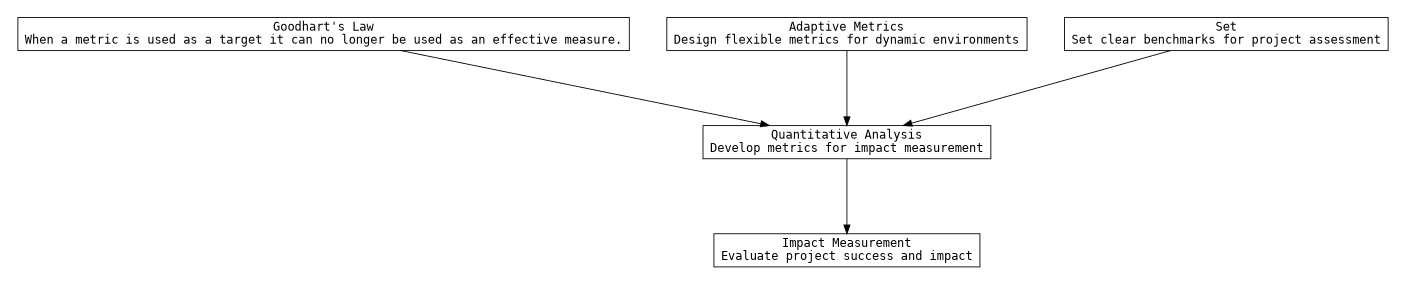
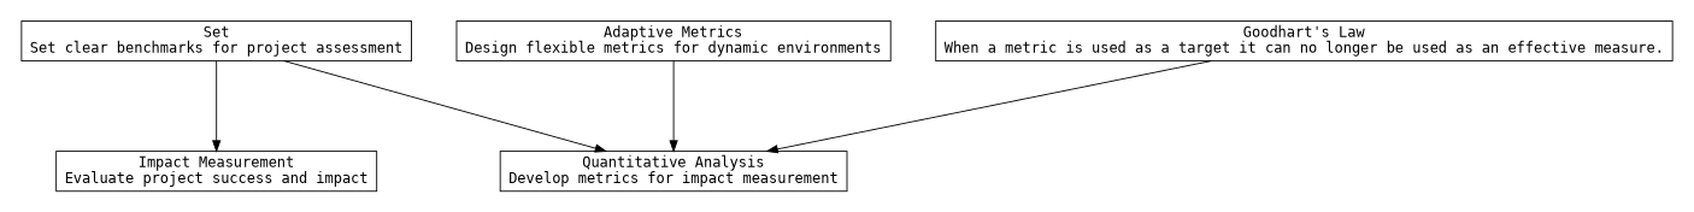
  digraph {
    fontname="DejaVu Sans Mono"
    nodesep=0.6
    rankdir=TB
    ranksep=1.2
    node [fontname="DejaVu Sans Mono" shape=box]
    edge [fontname="DejaVu Sans Mono"]
    n1 [label="Set\nSet clear benchmarks for project assessment"]
    n2 [label="Adaptive Metrics\nDesign flexible metrics for dynamic environments"]
    n3 [label="Goodhart's Law\nWhen a metric is used as a target it can no longer be used as an effective measure.\n"]
    n4 [label="Impact Measurement\nEvaluate project success and impact"]
    n5 [label="Quantitative Analysis\nDevelop metrics for impact measurement"]
    subgraph cluster_1 {
      rank=max
      style=invis
      n1
      n2
      n3
    }
    subgraph cluster_2 {
      rank=min
      style=invis
      n4
    }
    n1 -> n5
    n2 -> n5
    n3 -> n5
-   n5 -> n4
+   n1 -> n4
  }
